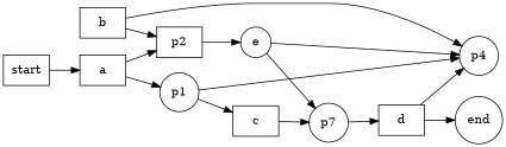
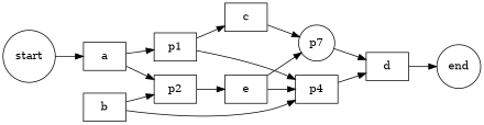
  digraph {
    rankdir=LR
    node [shape=rect]
    a
-   p1 [shape=circle]
+   p1 [shape=box]
    p2 [shape=box]
    c
-   p4 [shape=circle]
-   e [shape=circle]
+   p4 [shape=box]
+   e
    n7 [label=p7 shape=circle]
    d
    b
    end [shape=circle]
-   start [shape=box]
+   start [shape=circle]
    a -> p1
    a -> p2
    p1 -> c
    p1 -> p4
    p2 -> e
    c -> n7
-   d -> p4
+   p4 -> d
    e -> p4
    e -> n7
    n7 -> d
    d -> end
    b -> p2
    b -> p4
    start -> a
  }
